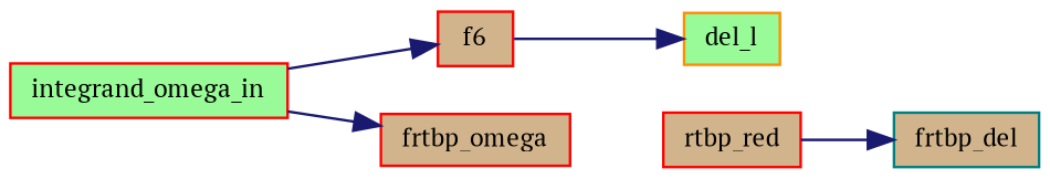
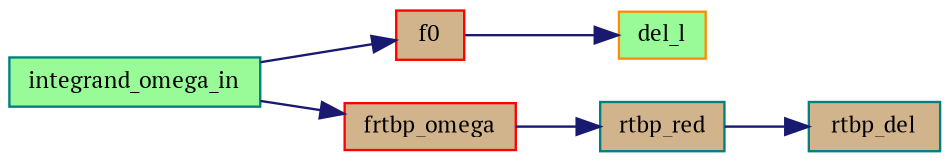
  digraph {
    fontname="PT Serif"
    rankdir=LR
    node [color=red fillcolor=tan fontname="PT Serif" fontsize=10 shape=record style=filled]
    edge [color=midnightblue fontname="PT Serif" fontsize=10 labelfontname=FreeSans labelfontsize=10 style=solid]
-   n1 [fillcolor=palegreen fontcolor=black height=0.2 label=integrand_omega_in width=0.4]
-   n2 [height=0.2 label=f6 width=0.4]
+   n1 [color=teal fillcolor=palegreen fontcolor=black height=0.2 label=integrand_omega_in width=0.4]
+   n2 [height=0.2 label=f0 width=0.4]
    n3 [height=0.2 label=frtbp_omega width=0.4]
    n4 [color=darkorange fillcolor=palegreen height=0.2 label=del_l width=0.4]
-   n5 [height=0.2 label=rtbp_red width=0.4]
-   n6 [color=teal height=0.2 label=frtbp_del width=0.4]
+   n5 [color=teal height=0.2 label=rtbp_red width=0.4]
+   n6 [color=teal height=0.2 label=rtbp_del width=0.4]
    n1 -> n2
    n1 -> n3
    n2 -> n4
+   n3 -> n5
    n5 -> n6
  }
